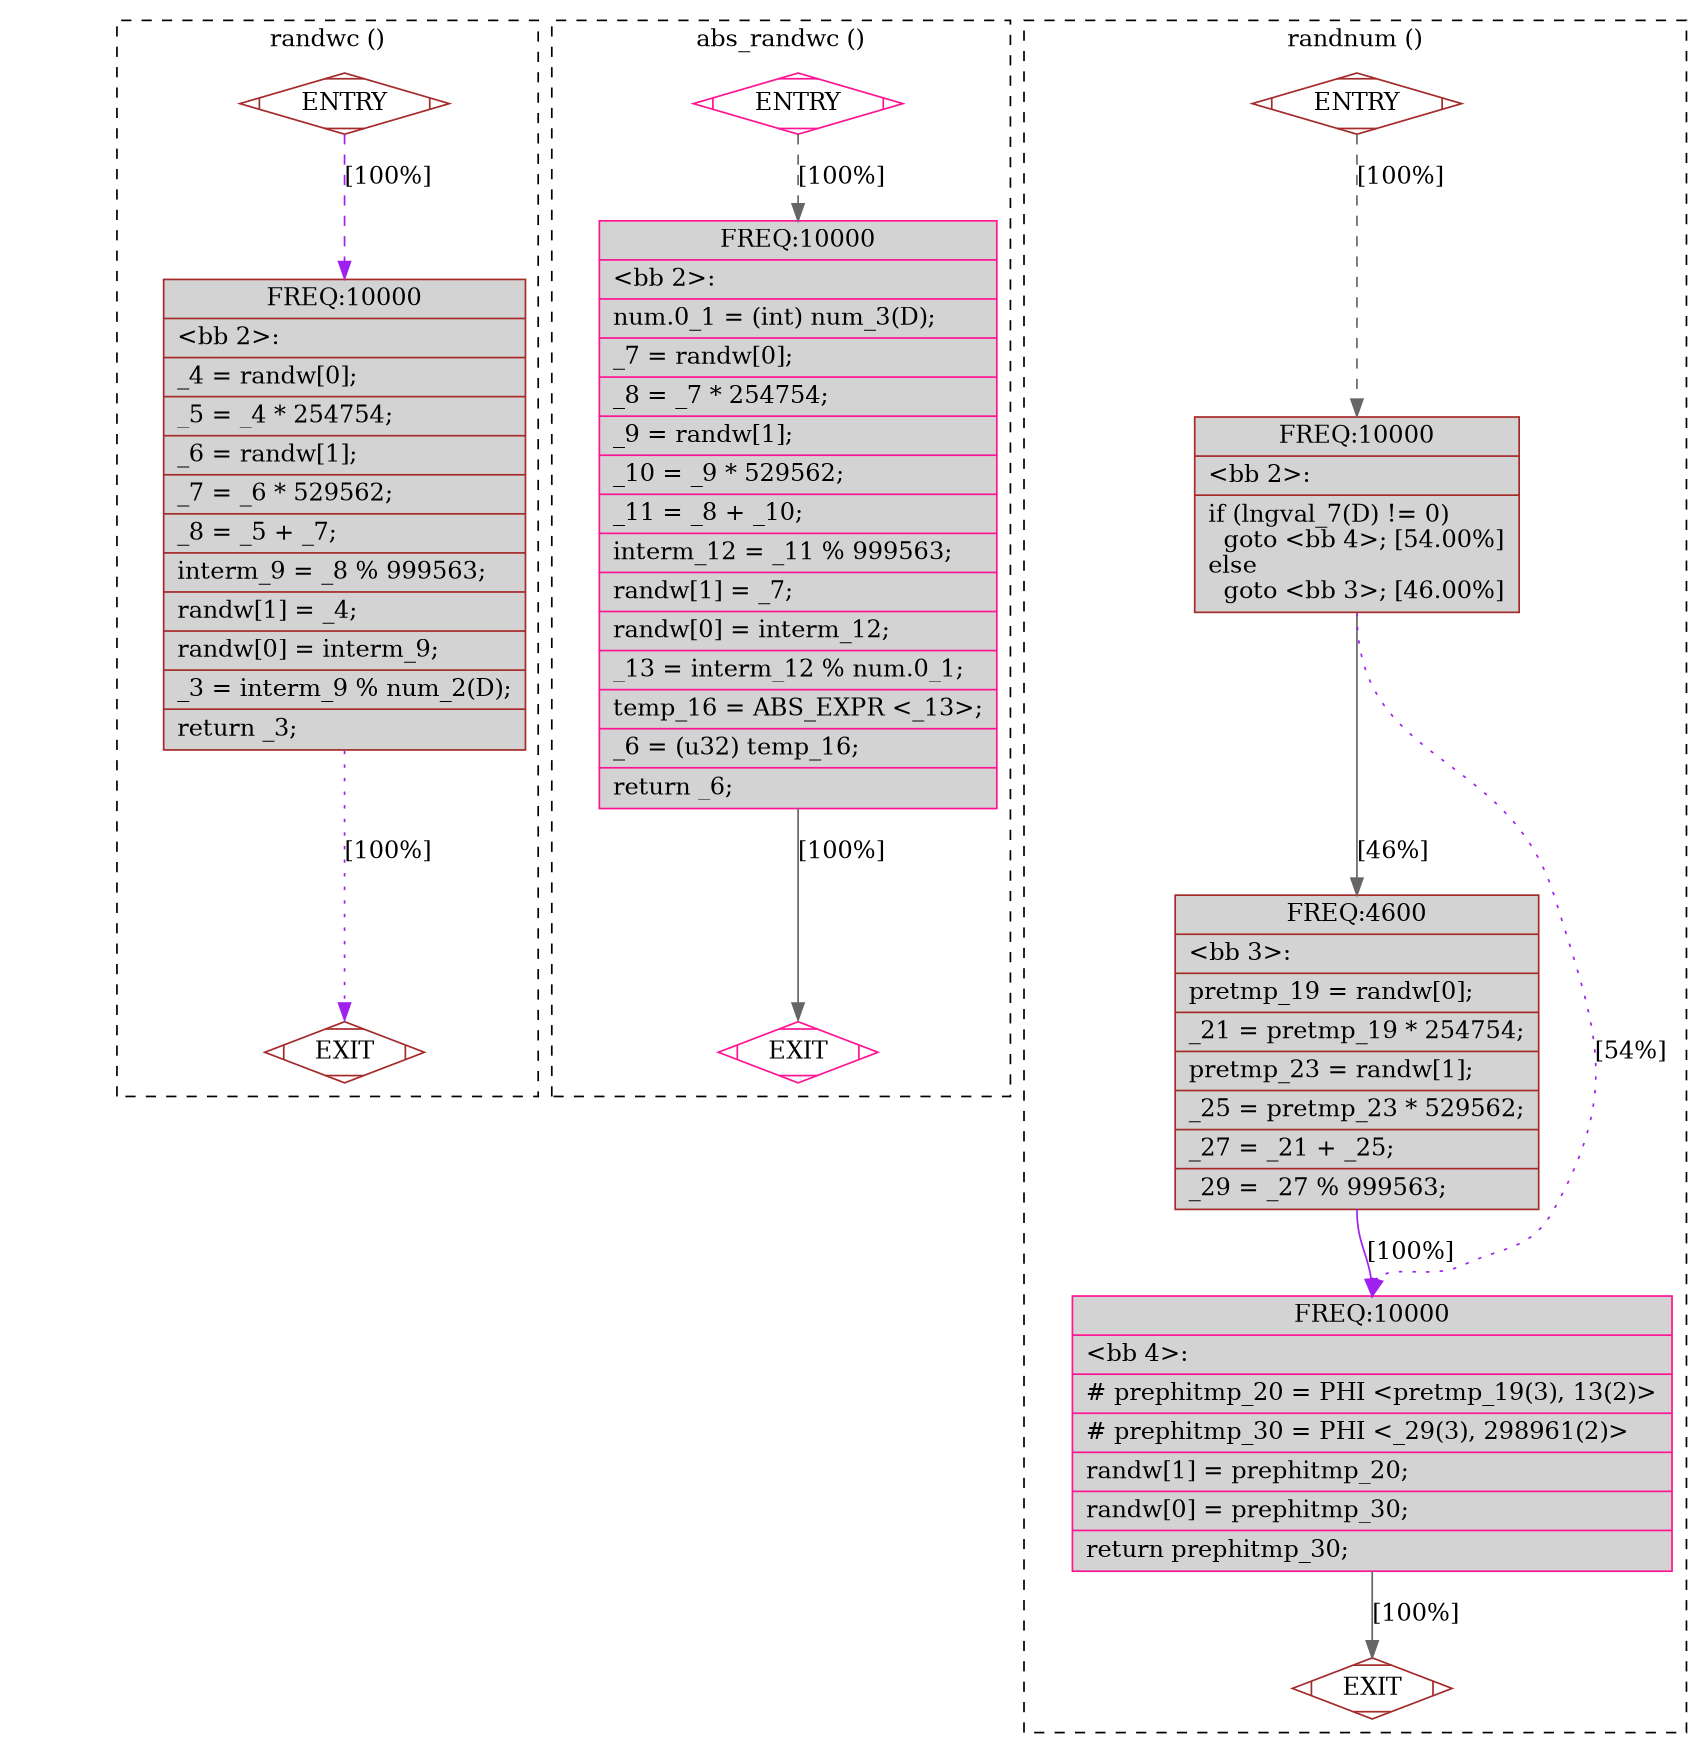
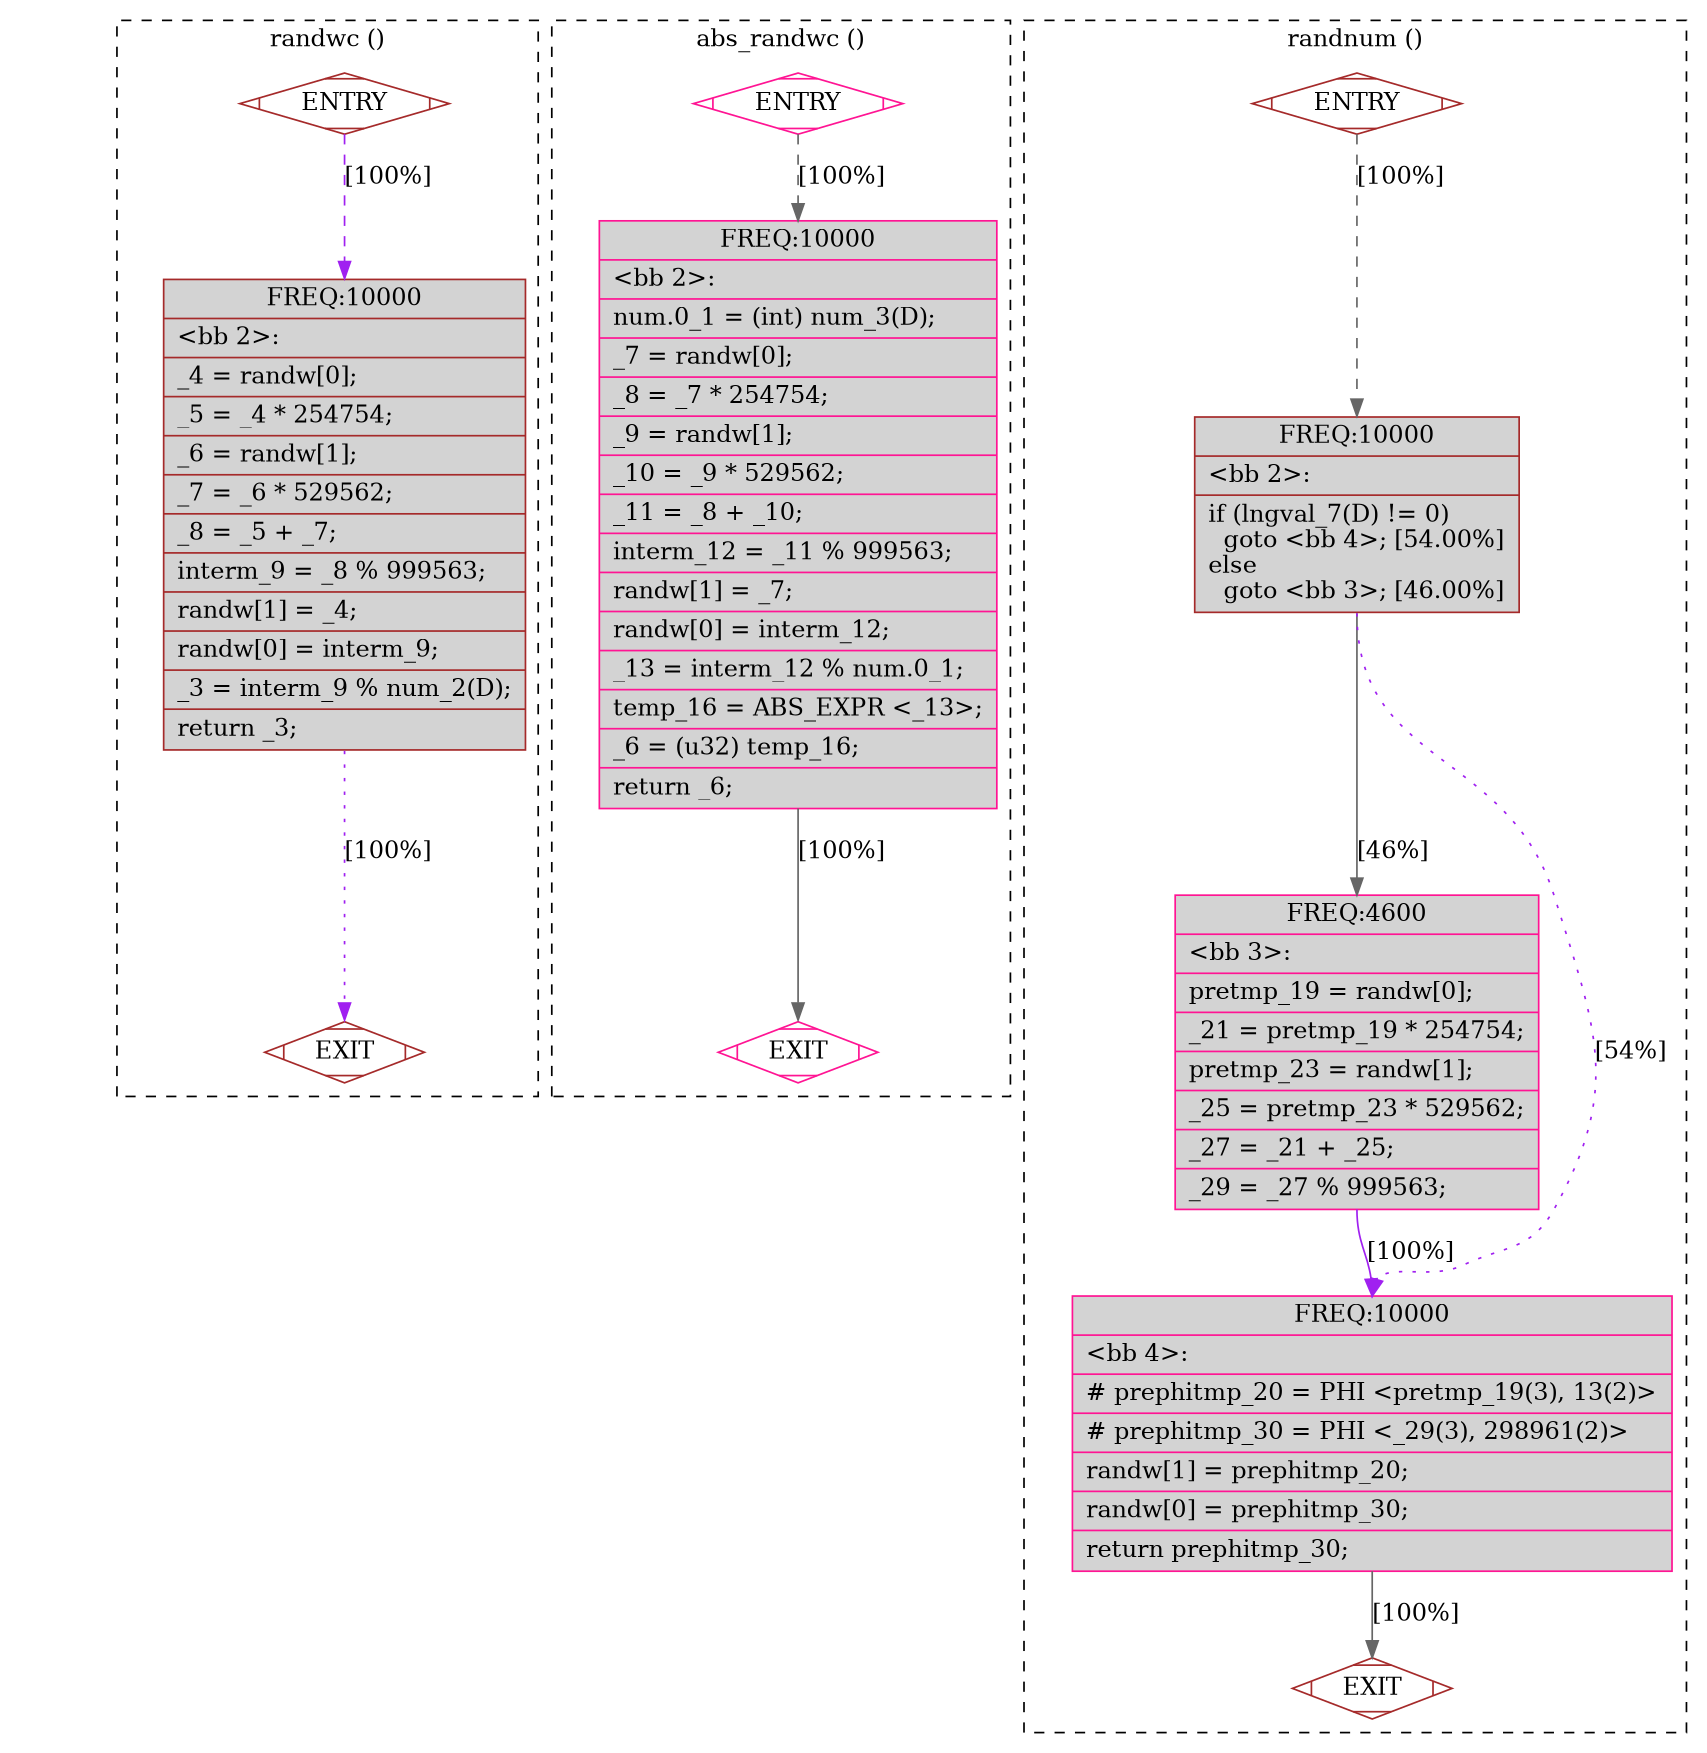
  digraph {
    node [fillcolor=white shape=Mdiamond style=filled color=brown]
    edge [constraint=true headport=n style=solid tailport=s color=gray40 weight=10]
    n1 [label=ENTRY]
    n2 [label=EXIT]
    n3 [fillcolor=lightgrey label="{ FREQ:10000 |\<bb\ 2\>:\l|_4\ =\ randw[0];\l|_5\ =\ _4\ *\ 254754;\l|_6\ =\ randw[1];\l|_7\ =\ _6\ *\ 529562;\l|_8\ =\ _5\ +\ _7;\l|interm_9\ =\ _8\ %\ 999563;\l|randw[1]\ =\ _4;\l|randw[0]\ =\ interm_9;\l|_3\ =\ interm_9\ %\ num_2(D);\l|return\ _3;\l}" shape=record]
    n4 [label=ENTRY color=deeppink]
    n5 [label=EXIT color=deeppink]
    n6 [fillcolor=lightgrey label="{ FREQ:10000 |\<bb\ 2\>:\l|num.0_1\ =\ (int)\ num_3(D);\l|_7\ =\ randw[0];\l|_8\ =\ _7\ *\ 254754;\l|_9\ =\ randw[1];\l|_10\ =\ _9\ *\ 529562;\l|_11\ =\ _8\ +\ _10;\l|interm_12\ =\ _11\ %\ 999563;\l|randw[1]\ =\ _7;\l|randw[0]\ =\ interm_12;\l|_13\ =\ interm_12\ %\ num.0_1;\l|temp_16\ =\ ABS_EXPR\ \<_13\>;\l|_6\ =\ (u32)\ temp_16;\l|return\ _6;\l}" shape=record color=deeppink]
    n7 [label=ENTRY]
    n8 [label=EXIT]
    n9 [fillcolor=lightgrey label="{ FREQ:10000 |\<bb\ 2\>:\l|if\ (lngval_7(D)\ !=\ 0)\l\ \ goto\ \<bb\ 4\>;\ [54.00%]\lelse\l\ \ goto\ \<bb\ 3\>;\ [46.00%]\l}" shape=record]
-   n10 [fillcolor=lightgrey label="{ FREQ:4600 |\<bb\ 3\>:\l|pretmp_19\ =\ randw[0];\l|_21\ =\ pretmp_19\ *\ 254754;\l|pretmp_23\ =\ randw[1];\l|_25\ =\ pretmp_23\ *\ 529562;\l|_27\ =\ _21\ +\ _25;\l|_29\ =\ _27\ %\ 999563;\l}" shape=record]
+   n10 [fillcolor=lightgrey label="{ FREQ:4600 |\<bb\ 3\>:\l|pretmp_19\ =\ randw[0];\l|_21\ =\ pretmp_19\ *\ 254754;\l|pretmp_23\ =\ randw[1];\l|_25\ =\ pretmp_23\ *\ 529562;\l|_27\ =\ _21\ +\ _25;\l|_29\ =\ _27\ %\ 999563;\l}" shape=record color=deeppink]
    n11 [fillcolor=lightgrey label="{ FREQ:10000 |\<bb\ 4\>:\l|#\ prephitmp_20\ =\ PHI\ \<pretmp_19(3),\ 13(2)\>\l|#\ prephitmp_30\ =\ PHI\ \<_29(3),\ 298961(2)\>\l|randw[1]\ =\ prephitmp_20;\l|randw[0]\ =\ prephitmp_30;\l|return\ prephitmp_30;\l}" shape=record color=deeppink]
    subgraph cluster_1 {
      color=black
      label="randwc ()"
      style=dashed
      n1
      n2
      n3
    }
    subgraph cluster_2 {
      color=black
      label="abs_randwc ()"
      style=dashed
      n4
      n5
      n6
    }
    subgraph cluster_3 {
      color=black
      label="randnum ()"
      style=dashed
      n7
      n8
      n9
      n10
      n11
    }
    n1 -> n2 [style=invis color="" weight=""]
    n1 -> n3 [color=purple label="[100%]" style=dashed weight=100]
    n3 -> n2 [color=purple label="[100%]" style=dotted]
    n4 -> n5 [style=invis color="" weight=""]
    n4 -> n6 [label="[100%]" style=dashed weight=100]
    n6 -> n5 [label="[100%]"]
    n7 -> n8 [style=invis color="" weight=""]
    n7 -> n9 [label="[100%]" style=dashed weight=100]
    n9 -> n10 [label="[46%]"]
    n9 -> n11 [color=purple label="[54%]" style=dotted]
    n10 -> n11 [color=purple label="[100%]" weight=100]
    n11 -> n8 [label="[100%]"]
  }
